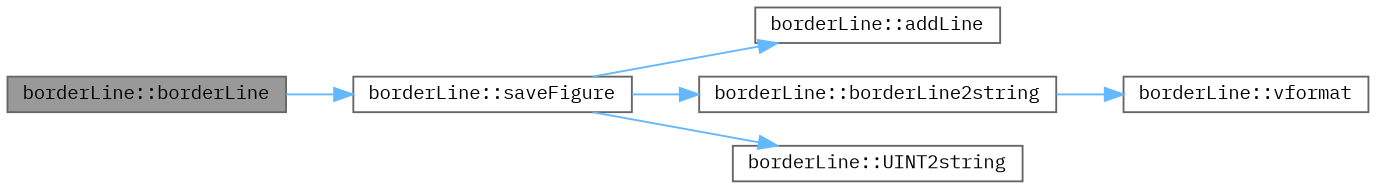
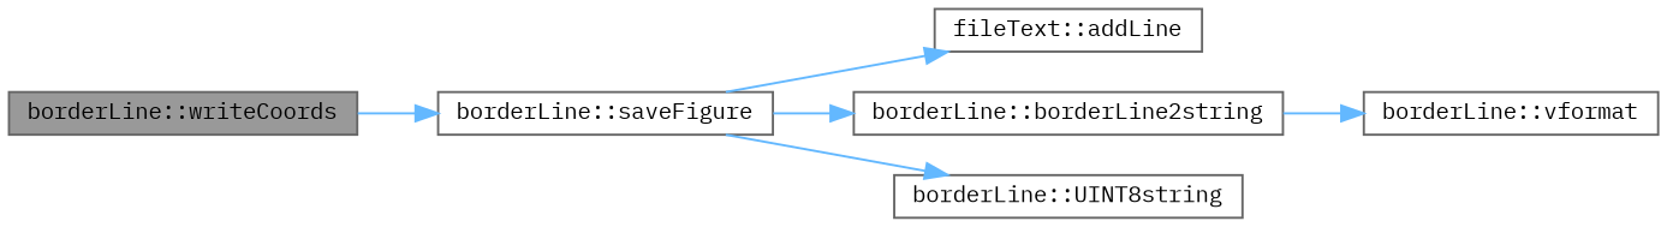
  digraph {
    fontname="IBM Plex Mono"
    rankdir=LR
    node [color=grey40 fillcolor=white fontname="IBM Plex Mono" fontsize=10 shape=box style=filled]
    edge [color=steelblue1 fontname="IBM Plex Mono" fontsize=10 labelfontname=Helvetica labelfontsize=10 style=solid]
-   n1 [color=gray40 fillcolor=grey60 fontcolor=black height=0.2 label="borderLine::borderLine" width=0.4]
+   n1 [color=gray40 fillcolor=grey60 fontcolor=black height=0.2 label="borderLine::writeCoords" width=0.4]
    n2 [height=0.2 label="borderLine::saveFigure" width=0.4]
-   n3 [height=0.2 label="borderLine::addLine" width=0.4]
+   n3 [height=0.2 label="fileText::addLine" width=0.4]
    n4 [height=0.2 label="borderLine::borderLine2string" width=0.4]
-   n5 [height=0.2 label="borderLine::UINT2string" width=0.4]
+   n5 [height=0.2 label="borderLine::UINT8string" width=0.4]
    n6 [height=0.2 label="borderLine::vformat" width=0.4]
    n1 -> n2
    n2 -> n3
    n2 -> n4
    n2 -> n5
    n4 -> n6
  }
